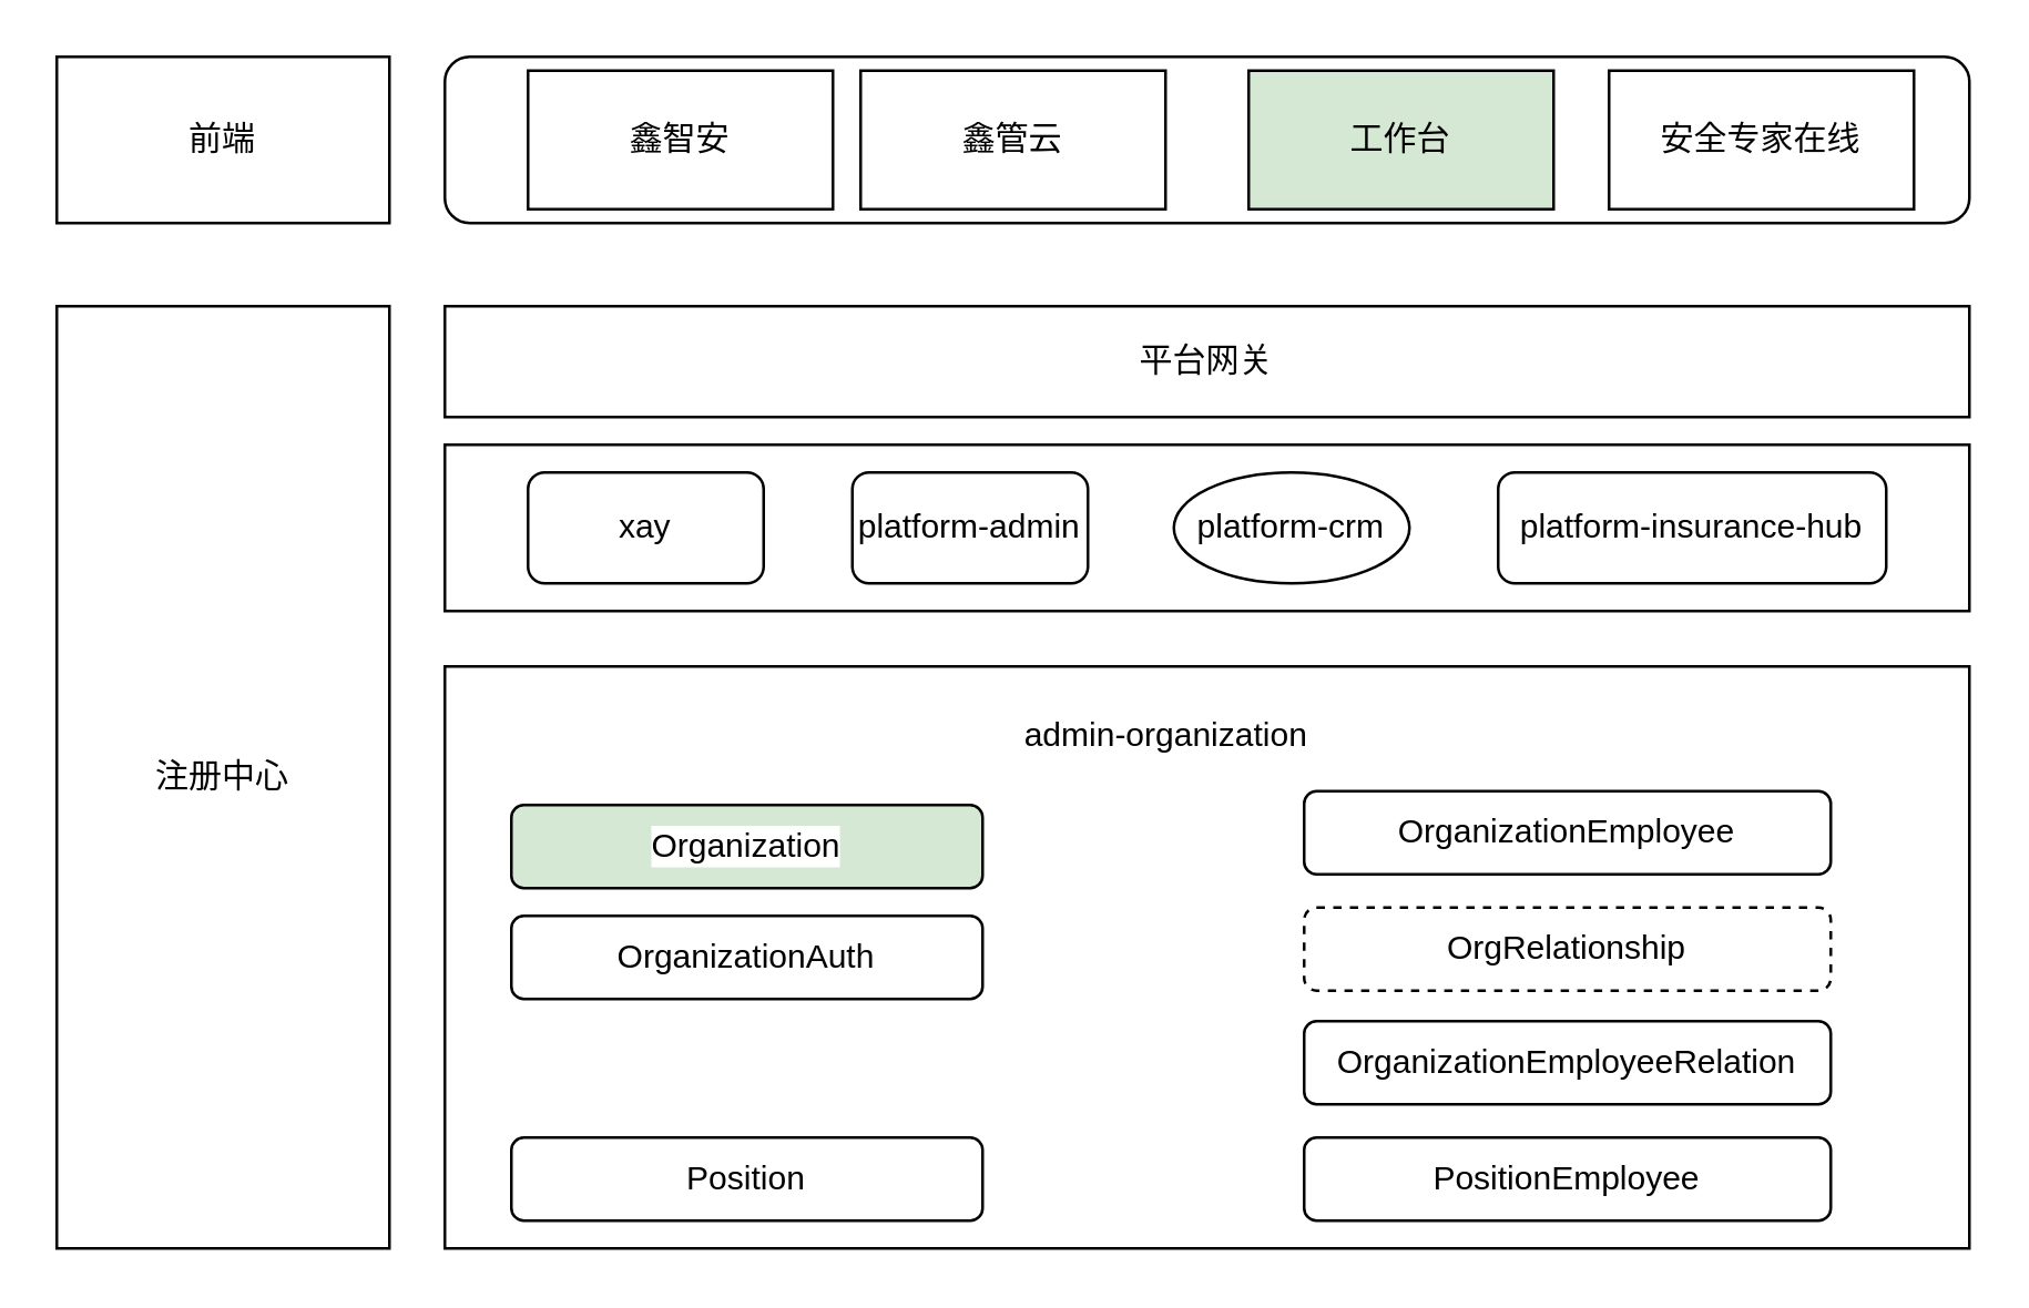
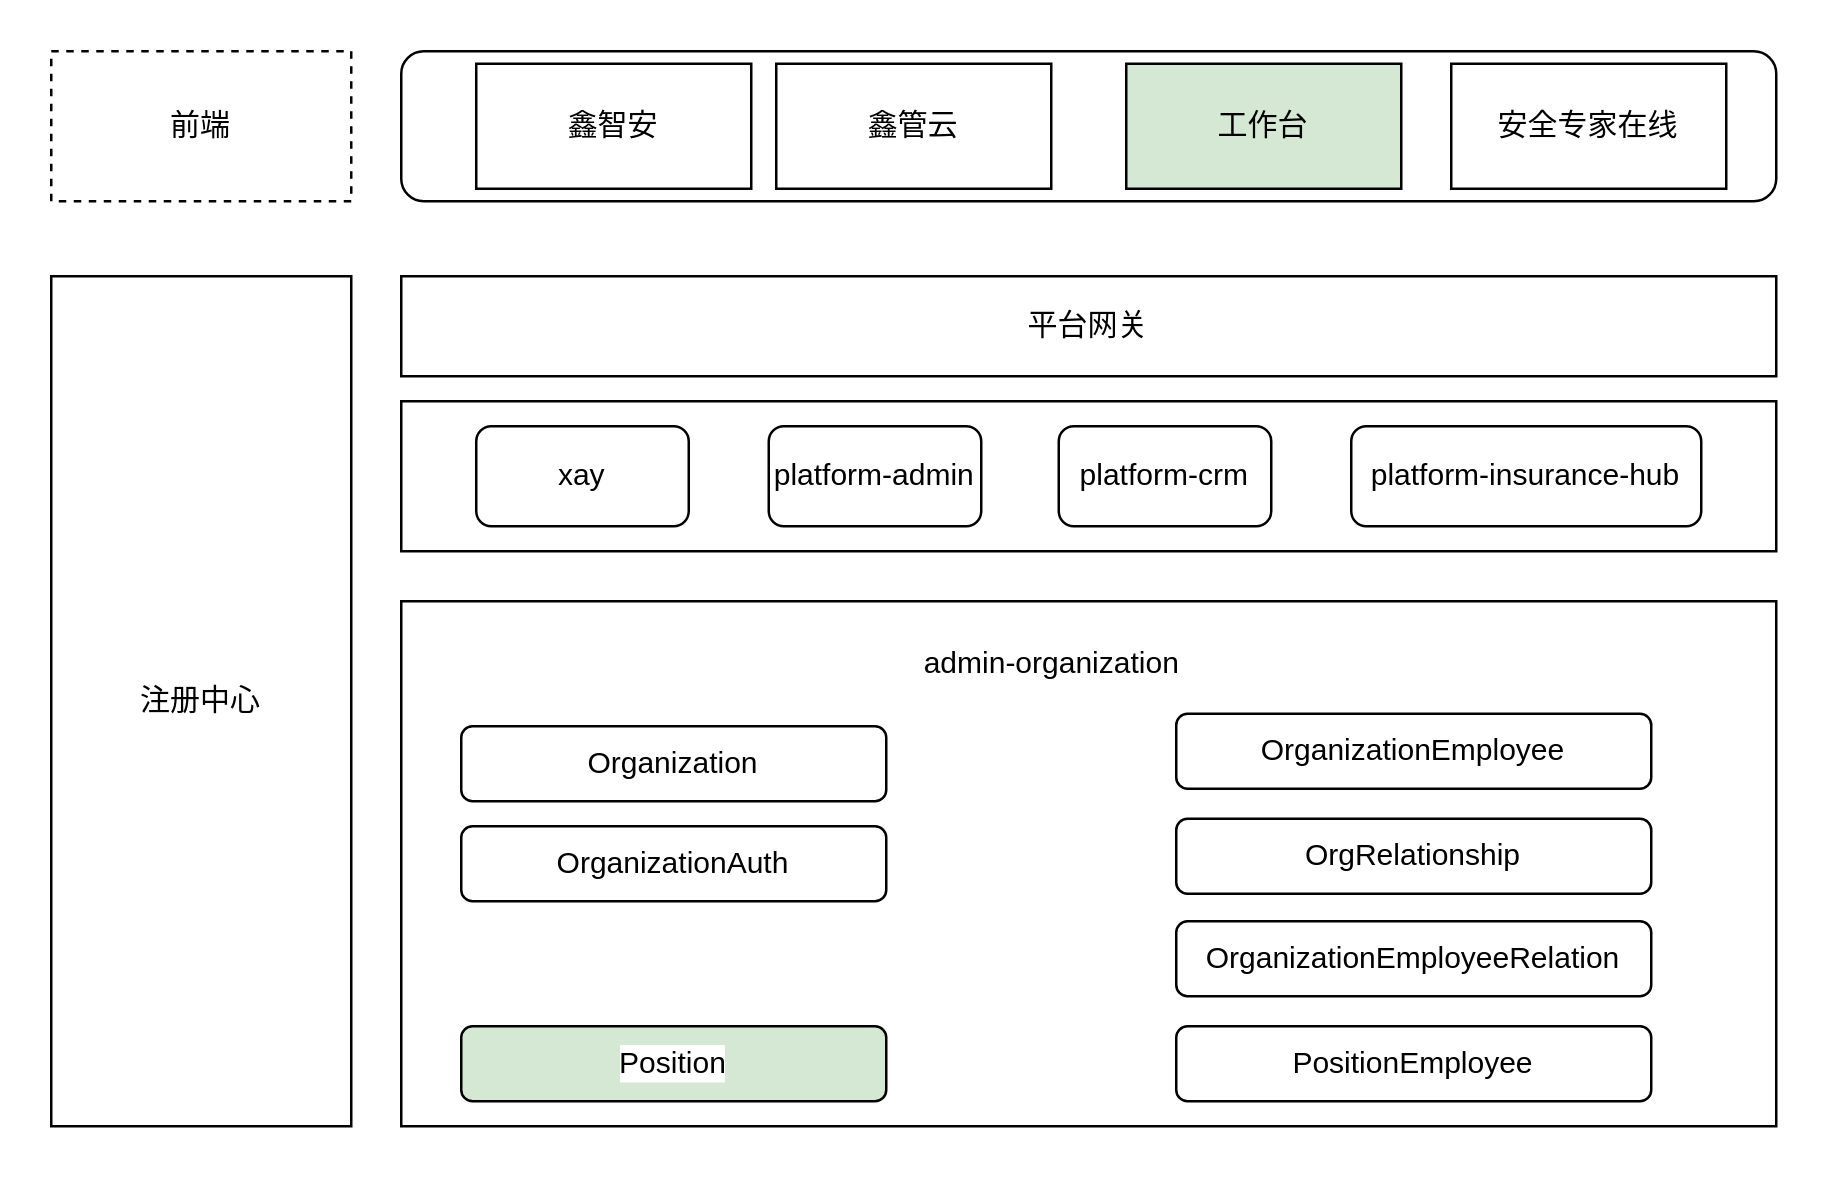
  <mxCell id="0" />
  <mxCell id="1" parent="0" />
- <mxCell id="2" value="前端" style="rounded=0;whiteSpace=wrap;html=1;" vertex="1" parent="1"><mxGeometry x="20" y="20" width="120" height="60" as="geometry" /></mxCell>
+ <mxCell id="2" value="前端" style="rounded=0;whiteSpace=wrap;html=1;dashed=1;" vertex="1" parent="1"><mxGeometry x="20" y="20" width="120" height="60" as="geometry" /></mxCell>
  <mxCell id="3" value="" style="rounded=1;whiteSpace=wrap;html=1;" vertex="1" parent="1"><mxGeometry x="160" y="20" width="550" height="60" as="geometry" /></mxCell>
  <mxCell id="4" value="鑫智安" style="rounded=0;whiteSpace=wrap;html=1;" vertex="1" parent="1"><mxGeometry x="190" y="25" width="110" height="50" as="geometry" /></mxCell>
  <mxCell id="5" value="鑫管云" style="rounded=0;whiteSpace=wrap;html=1;" vertex="1" parent="1"><mxGeometry x="310" y="25" width="110" height="50" as="geometry" /></mxCell>
  <mxCell id="6" value="工作台" style="rounded=0;whiteSpace=wrap;html=1;fillColor=#d5e8d4;" vertex="1" parent="1"><mxGeometry x="450" y="25" width="110" height="50" as="geometry" /></mxCell>
  <mxCell id="7" value="安全专家在线" style="rounded=0;whiteSpace=wrap;html=1;" vertex="1" parent="1"><mxGeometry x="580" y="25" width="110" height="50" as="geometry" /></mxCell>
  <mxCell id="8" value="注册中心" style="rounded=0;whiteSpace=wrap;html=1;" vertex="1" parent="1"><mxGeometry x="20" y="110" width="120" height="340" as="geometry" /></mxCell>
  <mxCell id="9" value="平台网关" style="rounded=0;whiteSpace=wrap;html=1;" vertex="1" parent="1"><mxGeometry x="160" y="110" width="550" height="40" as="geometry" /></mxCell>
  <mxCell id="10" value="" style="rounded=0;whiteSpace=wrap;html=1;" vertex="1" parent="1"><mxGeometry x="160" y="160" width="550" height="60" as="geometry" /></mxCell>
  <mxCell id="11" value="" style="rounded=0;whiteSpace=wrap;html=1;" vertex="1" parent="1"><mxGeometry x="160" y="240" width="550" height="210" as="geometry" /></mxCell>
  <mxCell id="12" value="admin-organization" style="text;html=1;align=center;verticalAlign=middle;resizable=0;points=[];autosize=1;strokeColor=none;fillColor=none;" vertex="1" parent="1"><mxGeometry x="350" y="250" width="140" height="30" as="geometry" /></mxCell>
  <mxCell id="13" value="" style="group" vertex="1" connectable="0" parent="1"><mxGeometry x="190" y="170" width="490" height="40" as="geometry" /></mxCell>
  <mxCell id="14" value="xay" style="rounded=1;whiteSpace=wrap;html=1;" vertex="1" parent="13"><mxGeometry width="85" height="40" as="geometry" /></mxCell>
  <mxCell id="15" value="platform-admin" style="rounded=1;whiteSpace=wrap;html=1;" vertex="1" parent="13"><mxGeometry x="117" width="85" height="40" as="geometry" /></mxCell>
- <mxCell id="16" value="platform-crm" style="ellipse;whiteSpace=wrap;html=1;" vertex="1" parent="13"><mxGeometry x="233" width="85" height="40" as="geometry" /></mxCell>
+ <mxCell id="16" value="platform-crm" style="rounded=1;whiteSpace=wrap;html=1;" vertex="1" parent="13"><mxGeometry x="233" width="85" height="40" as="geometry" /></mxCell>
  <mxCell id="17" value="platform-insurance-hub" style="rounded=1;whiteSpace=wrap;html=1;" vertex="1" parent="13"><mxGeometry x="350" width="140" height="40" as="geometry" /></mxCell>
  <mxCell id="18" value="" style="group" vertex="1" connectable="0" parent="1"><mxGeometry x="470" y="285" width="190" height="155" as="geometry" /></mxCell>
  <mxCell id="19" value="&lt;div style=&quot;background-color:#ffffff;color:#080808&quot;&gt;&lt;pre style=&quot;&quot;&gt;&lt;pre style=&quot;&quot;&gt;&lt;div&gt;&lt;pre style=&quot;&quot;&gt;&lt;span style=&quot;color: rgb(0, 0, 0);&quot;&gt;&lt;font style=&quot;font-size: 12px;&quot; face=&quot;Helvetica&quot;&gt;OrganizationEmployee&lt;/font&gt;&lt;/span&gt;&lt;/pre&gt;&lt;/div&gt;&lt;/pre&gt;&lt;/pre&gt;&lt;/div&gt;" style="rounded=1;whiteSpace=wrap;html=1;" vertex="1" parent="18"><mxGeometry width="190" height="30" as="geometry" /></mxCell>
  <mxCell id="20" value="&lt;div style=&quot;background-color:#ffffff;color:#080808&quot;&gt;&lt;pre style=&quot;&quot;&gt;&lt;pre style=&quot;&quot;&gt;&lt;pre style=&quot;&quot;&gt;&lt;pre style=&quot;&quot;&gt;&lt;div&gt;&lt;pre style=&quot;&quot;&gt;&lt;span style=&quot;color: rgb(0, 0, 0);&quot;&gt;&lt;font style=&quot;font-size: 12px;&quot; face=&quot;Helvetica&quot;&gt;OrganizationEmployeeRelation&lt;/font&gt;&lt;/span&gt;&lt;/pre&gt;&lt;/div&gt;&lt;/pre&gt;&lt;/pre&gt;&lt;/pre&gt;&lt;/pre&gt;&lt;/div&gt;" style="rounded=1;whiteSpace=wrap;html=1;" vertex="1" parent="18"><mxGeometry y="83" width="190" height="30" as="geometry" /></mxCell>
- <mxCell id="21" value="&lt;div style=&quot;background-color:#ffffff;color:#080808&quot;&gt;&lt;pre style=&quot;&quot;&gt;&lt;pre style=&quot;&quot;&gt;&lt;pre style=&quot;&quot;&gt;&lt;pre style=&quot;&quot;&gt;&lt;pre style=&quot;&quot;&gt;&lt;div&gt;&lt;pre style=&quot;&quot;&gt;&lt;span style=&quot;color: rgb(0, 0, 0);&quot;&gt;&lt;font style=&quot;font-size: 12px;&quot; face=&quot;Helvetica&quot;&gt;OrgRelationship&lt;/font&gt;&lt;/span&gt;&lt;/pre&gt;&lt;/div&gt;&lt;/pre&gt;&lt;/pre&gt;&lt;/pre&gt;&lt;/pre&gt;&lt;/pre&gt;&lt;/div&gt;" style="rounded=1;whiteSpace=wrap;html=1;dashed=1;" vertex="1" parent="18"><mxGeometry y="42" width="190" height="30" as="geometry" /></mxCell>
+ <mxCell id="21" value="&lt;div style=&quot;background-color:#ffffff;color:#080808&quot;&gt;&lt;pre style=&quot;&quot;&gt;&lt;pre style=&quot;&quot;&gt;&lt;pre style=&quot;&quot;&gt;&lt;pre style=&quot;&quot;&gt;&lt;pre style=&quot;&quot;&gt;&lt;div&gt;&lt;pre style=&quot;&quot;&gt;&lt;span style=&quot;color: rgb(0, 0, 0);&quot;&gt;&lt;font style=&quot;font-size: 12px;&quot; face=&quot;Helvetica&quot;&gt;OrgRelationship&lt;/font&gt;&lt;/span&gt;&lt;/pre&gt;&lt;/div&gt;&lt;/pre&gt;&lt;/pre&gt;&lt;/pre&gt;&lt;/pre&gt;&lt;/pre&gt;&lt;/div&gt;" style="rounded=1;whiteSpace=wrap;html=1;" vertex="1" parent="18"><mxGeometry y="42" width="190" height="30" as="geometry" /></mxCell>
  <mxCell id="22" value="&lt;div style=&quot;background-color:#ffffff;color:#080808&quot;&gt;&lt;pre style=&quot;&quot;&gt;&lt;pre style=&quot;&quot;&gt;&lt;pre style=&quot;&quot;&gt;&lt;pre style=&quot;&quot;&gt;&lt;pre style=&quot;&quot;&gt;&lt;pre style=&quot;&quot;&gt;&lt;pre style=&quot;&quot;&gt;&lt;div&gt;&lt;pre style=&quot;&quot;&gt;&lt;span style=&quot;color: rgb(0, 0, 0);&quot;&gt;&lt;font style=&quot;font-size: 12px;&quot; face=&quot;Helvetica&quot;&gt;PositionEmployee&lt;/font&gt;&lt;/span&gt;&lt;/pre&gt;&lt;/div&gt;&lt;/pre&gt;&lt;/pre&gt;&lt;/pre&gt;&lt;/pre&gt;&lt;/pre&gt;&lt;/pre&gt;&lt;/pre&gt;&lt;/div&gt;" style="rounded=1;whiteSpace=wrap;html=1;" vertex="1" parent="18"><mxGeometry y="125" width="190" height="30" as="geometry" /></mxCell>
  <mxCell id="23" value="" style="group" vertex="1" connectable="0" parent="1"><mxGeometry x="184" y="290" width="170" height="150" as="geometry" /></mxCell>
- <mxCell id="24" value="&lt;div style=&quot;background-color:#ffffff;color:#080808&quot;&gt;&lt;pre style=&quot;&quot;&gt;&lt;span style=&quot;color: rgb(0, 0, 0);&quot;&gt;&lt;font face=&quot;Helvetica&quot; style=&quot;font-size: 12px;&quot;&gt;Organization&lt;/font&gt;&lt;/span&gt;&lt;/pre&gt;&lt;/div&gt;" style="rounded=1;whiteSpace=wrap;html=1;fillColor=#d5e8d4;" vertex="1" parent="23"><mxGeometry width="170" height="30" as="geometry" /></mxCell>
+ <mxCell id="24" value="&lt;div style=&quot;background-color:#ffffff;color:#080808&quot;&gt;&lt;pre style=&quot;&quot;&gt;&lt;span style=&quot;color: rgb(0, 0, 0);&quot;&gt;&lt;font face=&quot;Helvetica&quot; style=&quot;font-size: 12px;&quot;&gt;Organization&lt;/font&gt;&lt;/span&gt;&lt;/pre&gt;&lt;/div&gt;" style="rounded=1;whiteSpace=wrap;html=1;" vertex="1" parent="23"><mxGeometry width="170" height="30" as="geometry" /></mxCell>
  <mxCell id="25" value="&lt;div style=&quot;background-color:#ffffff;color:#080808&quot;&gt;&lt;pre style=&quot;&quot;&gt;&lt;div&gt;&lt;pre style=&quot;&quot;&gt;&lt;span style=&quot;color: rgb(0, 0, 0);&quot;&gt;&lt;font style=&quot;font-size: 12px;&quot; face=&quot;Helvetica&quot;&gt;OrganizationAuth&lt;/font&gt;&lt;/span&gt;&lt;/pre&gt;&lt;/div&gt;&lt;/pre&gt;&lt;/div&gt;" style="rounded=1;whiteSpace=wrap;html=1;" vertex="1" parent="23"><mxGeometry y="40" width="170" height="30" as="geometry" /></mxCell>
- <mxCell id="26" value="&lt;div style=&quot;background-color:#ffffff;color:#080808&quot;&gt;&lt;pre style=&quot;&quot;&gt;&lt;pre style=&quot;&quot;&gt;&lt;pre style=&quot;&quot;&gt;&lt;pre style=&quot;&quot;&gt;&lt;pre style=&quot;&quot;&gt;&lt;pre style=&quot;&quot;&gt;&lt;div&gt;&lt;pre style=&quot;&quot;&gt;&lt;span style=&quot;color: rgb(0, 0, 0);&quot;&gt;&lt;font style=&quot;font-size: 12px;&quot; face=&quot;Helvetica&quot;&gt;Position&lt;/font&gt;&lt;/span&gt;&lt;/pre&gt;&lt;/div&gt;&lt;/pre&gt;&lt;/pre&gt;&lt;/pre&gt;&lt;/pre&gt;&lt;/pre&gt;&lt;/pre&gt;&lt;/div&gt;" style="rounded=1;whiteSpace=wrap;html=1;" vertex="1" parent="23"><mxGeometry y="120" width="170" height="30" as="geometry" /></mxCell>
+ <mxCell id="26" value="&lt;div style=&quot;background-color:#ffffff;color:#080808&quot;&gt;&lt;pre style=&quot;&quot;&gt;&lt;pre style=&quot;&quot;&gt;&lt;pre style=&quot;&quot;&gt;&lt;pre style=&quot;&quot;&gt;&lt;pre style=&quot;&quot;&gt;&lt;pre style=&quot;&quot;&gt;&lt;div&gt;&lt;pre style=&quot;&quot;&gt;&lt;span style=&quot;color: rgb(0, 0, 0);&quot;&gt;&lt;font style=&quot;font-size: 12px;&quot; face=&quot;Helvetica&quot;&gt;Position&lt;/font&gt;&lt;/span&gt;&lt;/pre&gt;&lt;/div&gt;&lt;/pre&gt;&lt;/pre&gt;&lt;/pre&gt;&lt;/pre&gt;&lt;/pre&gt;&lt;/pre&gt;&lt;/div&gt;" style="rounded=1;whiteSpace=wrap;html=1;fillColor=#d5e8d4;" vertex="1" parent="23"><mxGeometry y="120" width="170" height="30" as="geometry" /></mxCell>
